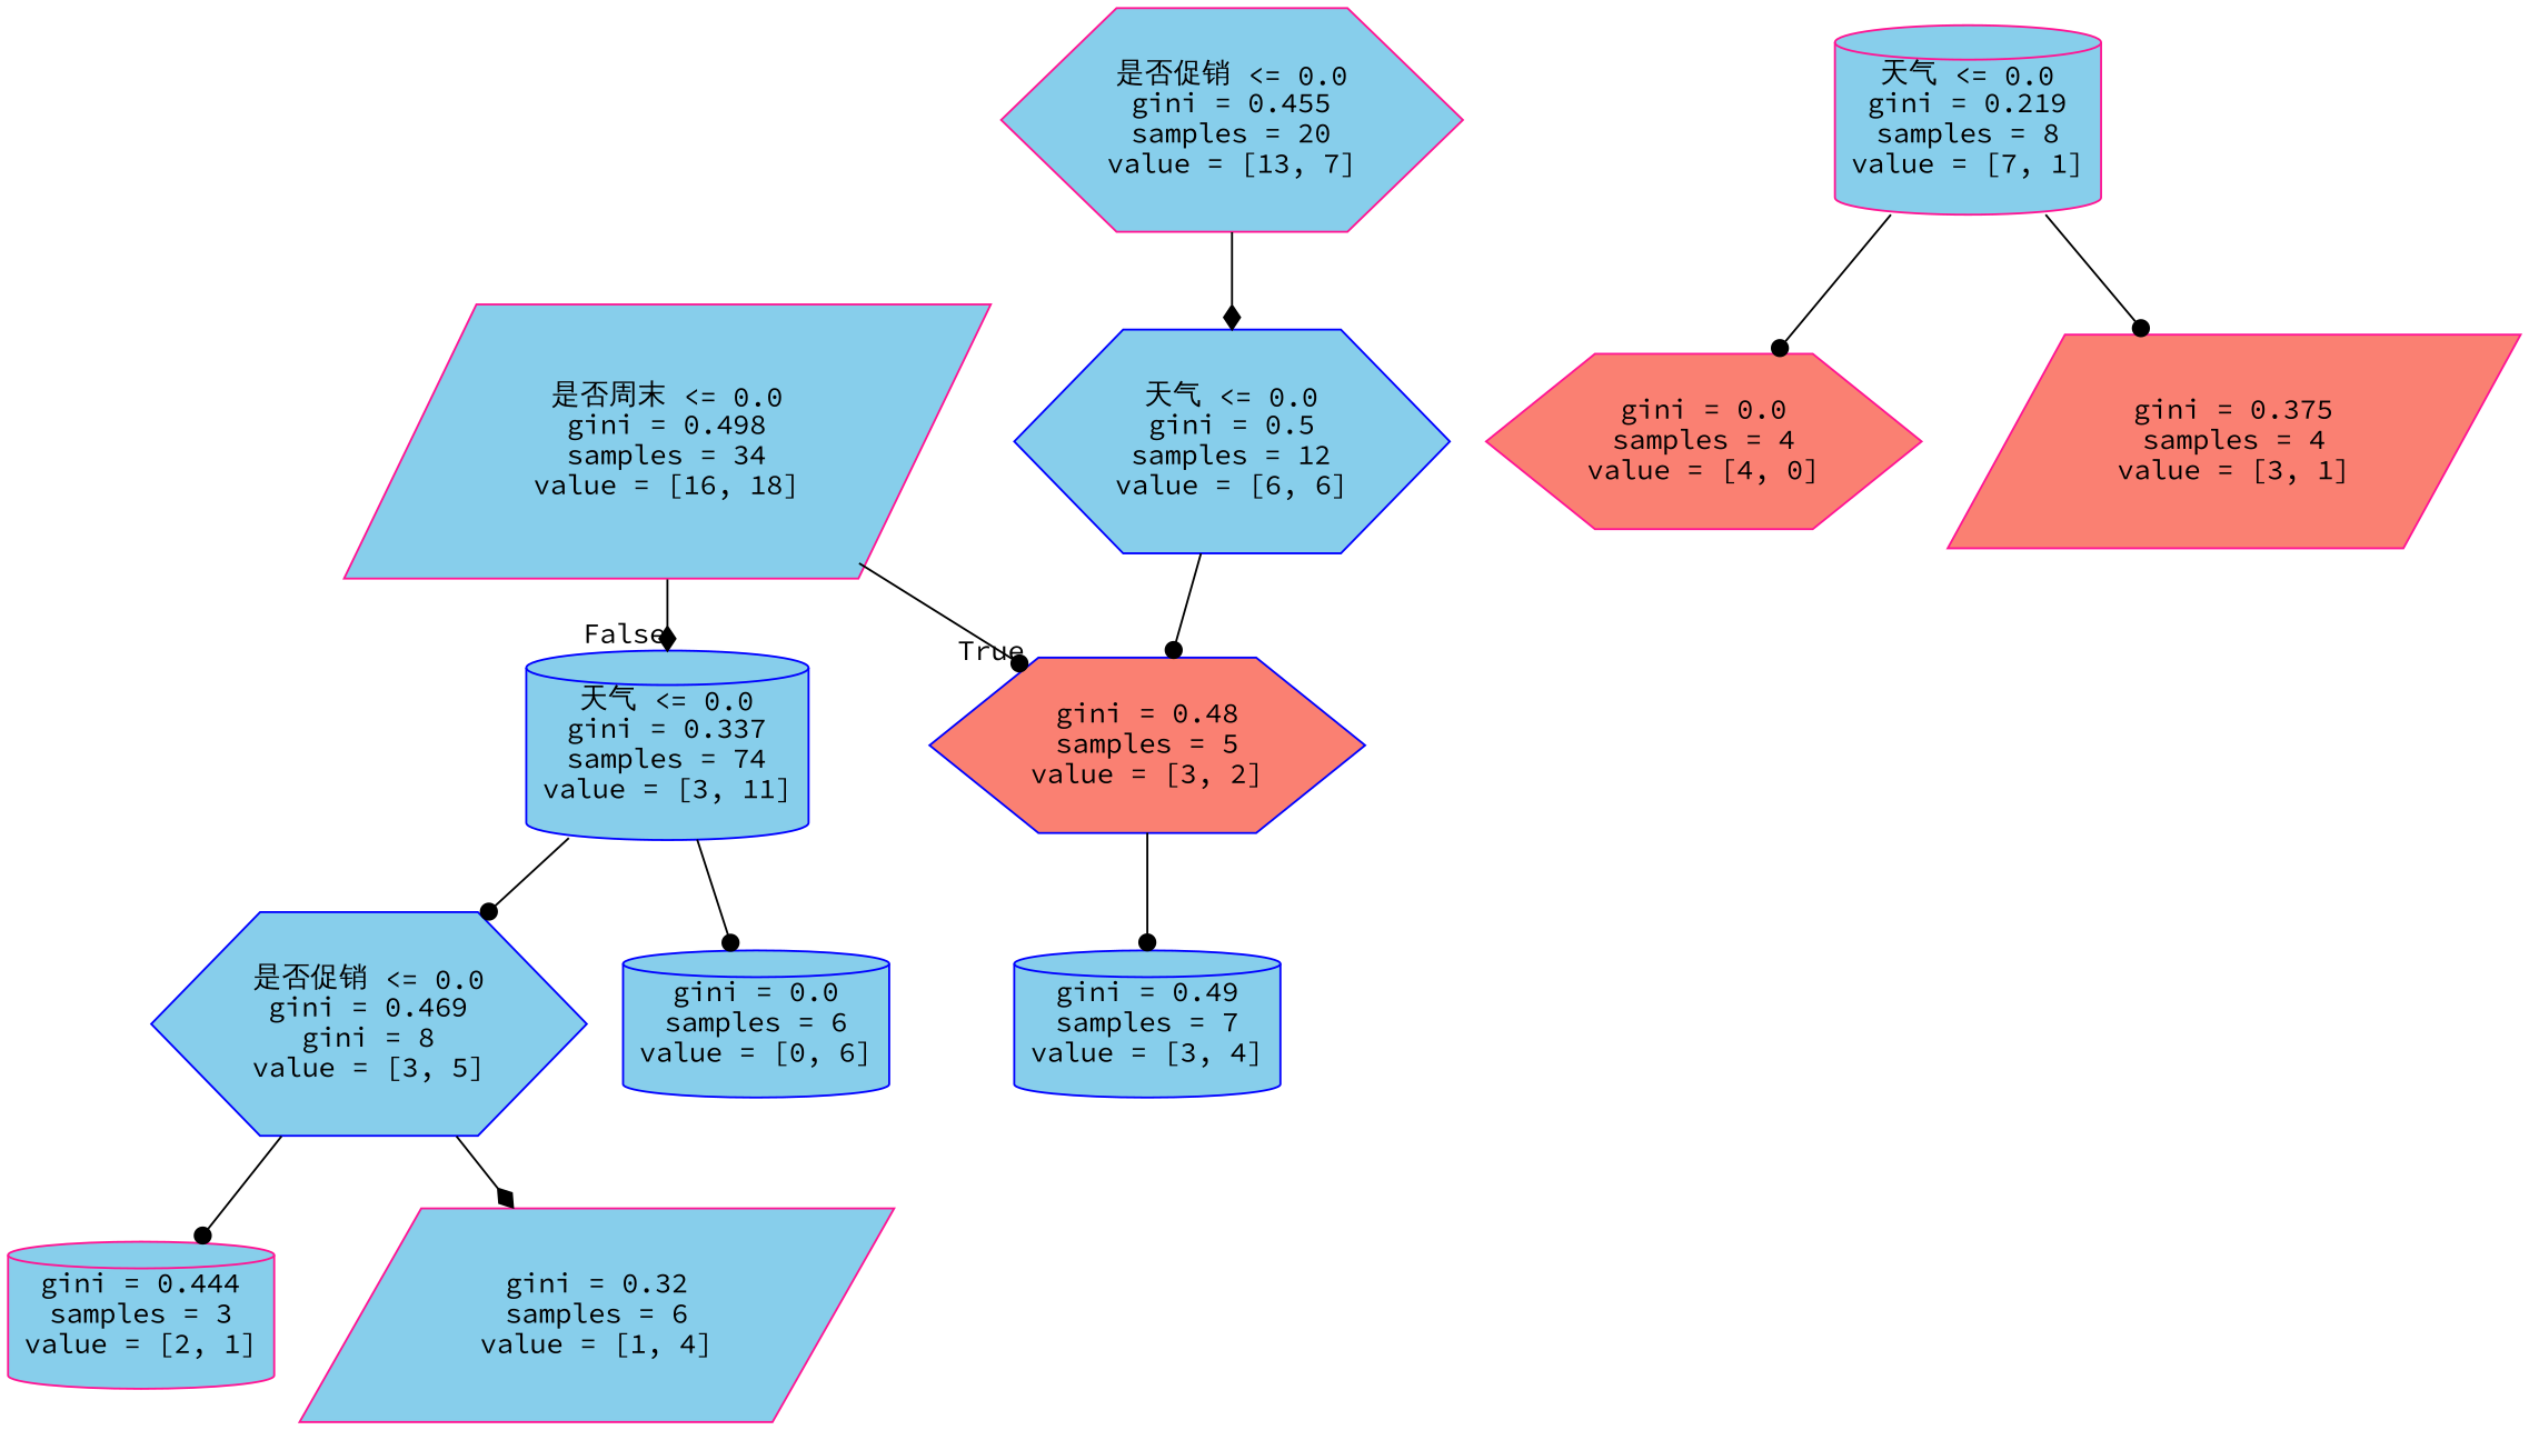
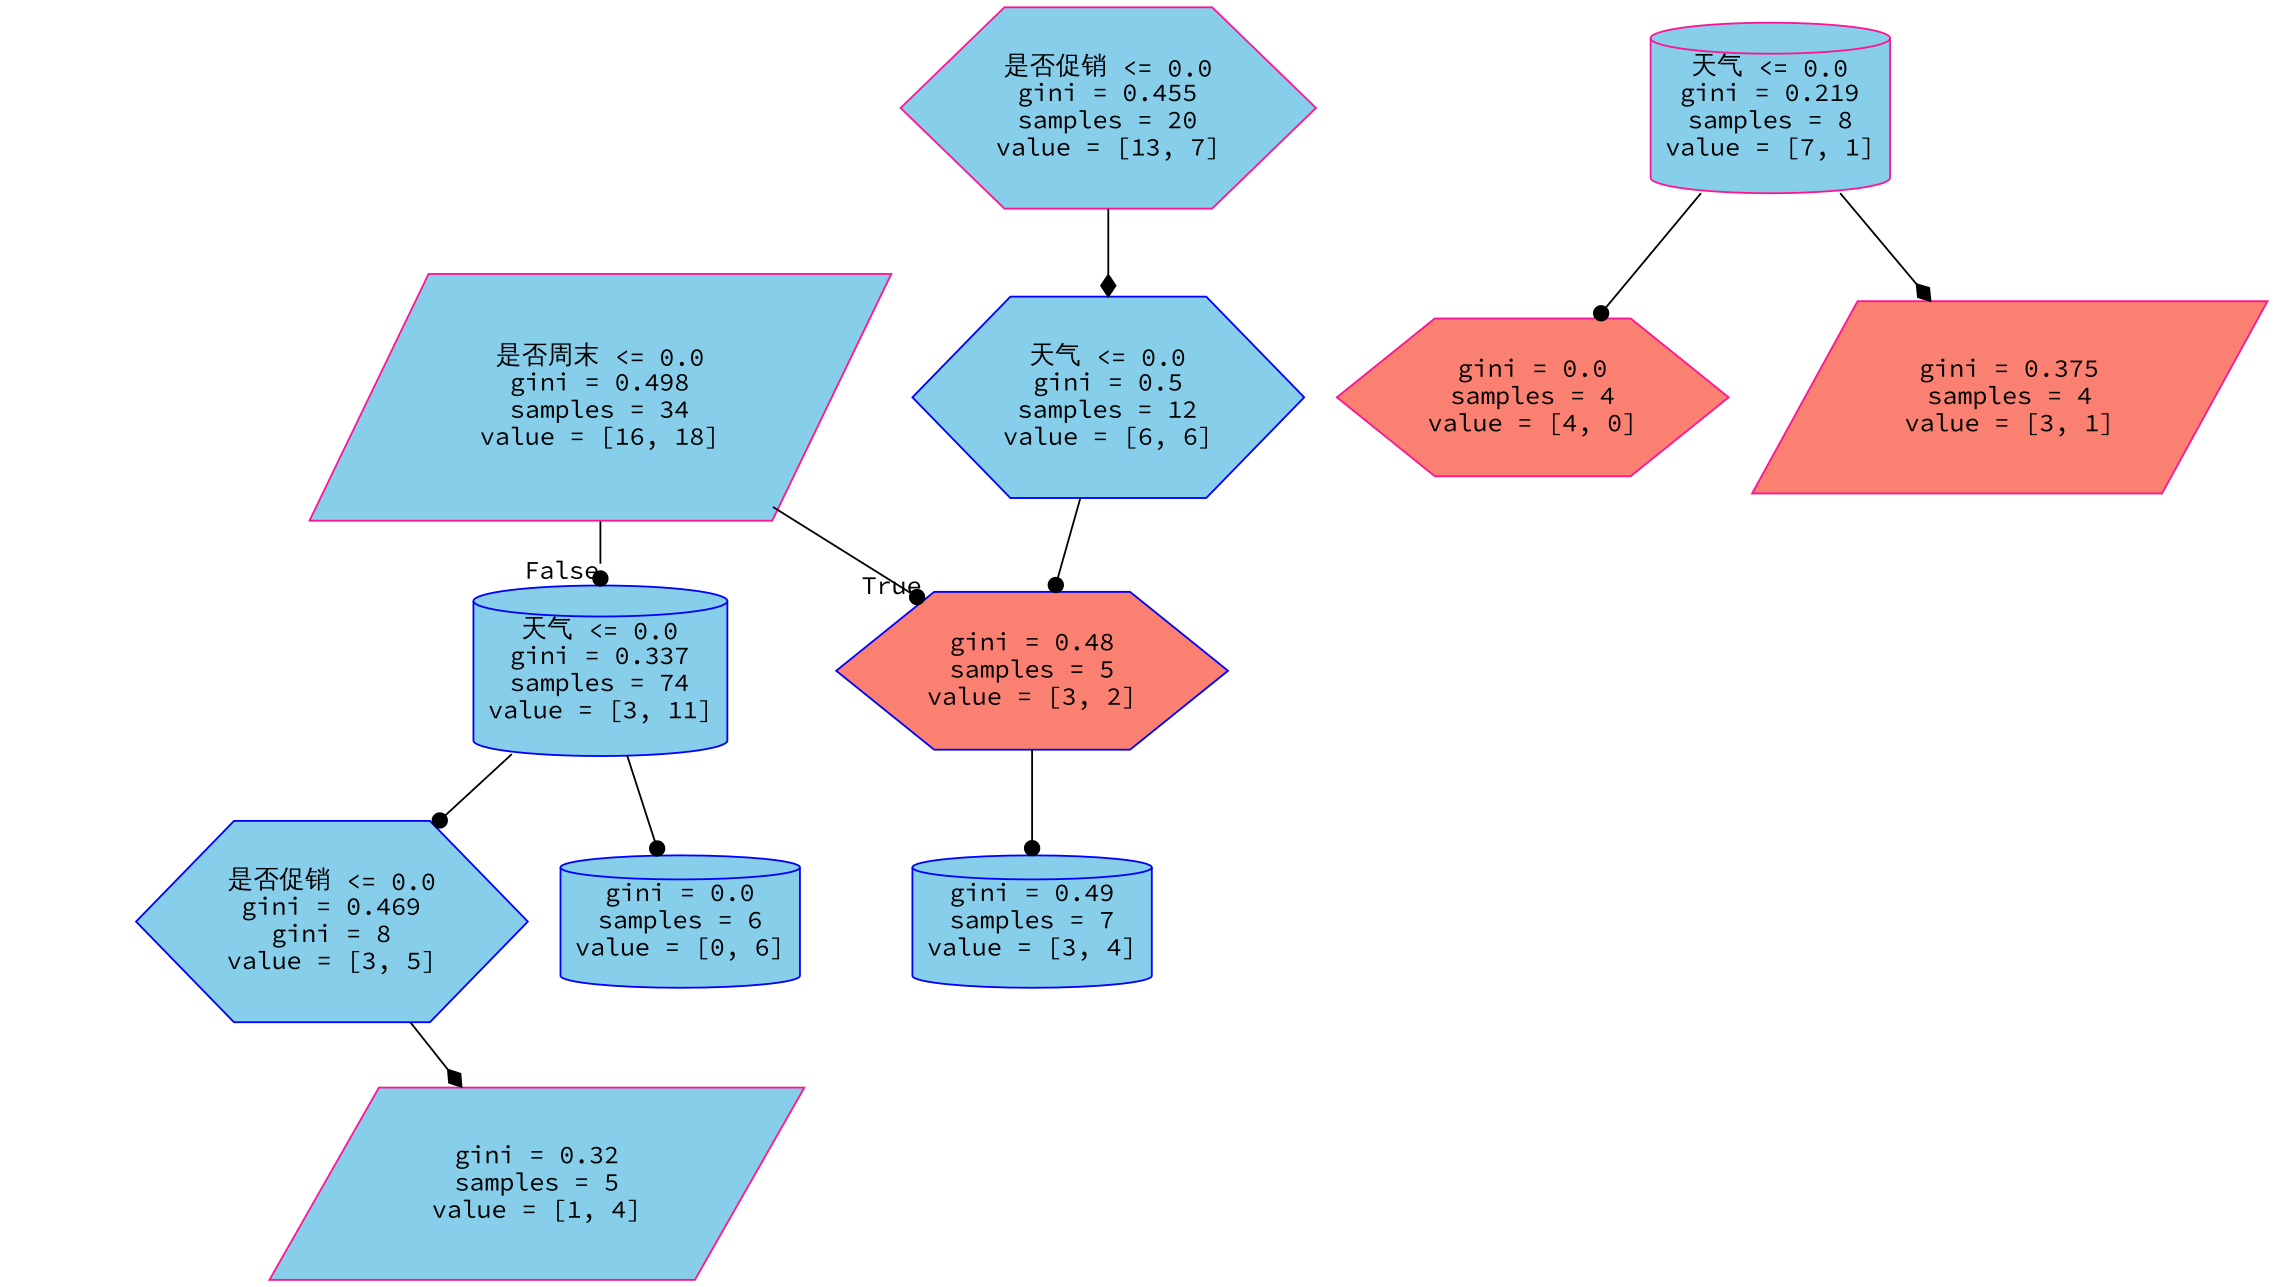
  digraph {
    fontname="Source Code Pro"
    node [color=deeppink fillcolor=skyblue fontname="Source Code Pro" shape=cylinder style=filled]
    edge [arrowhead=dot fontname="Source Code Pro"]
    n1 [label="是否周末 <= 0.0\ngini = 0.498\nsamples = 34\nvalue = [16, 18]" shape=parallelogram]
    n2 [color=blue label="天气 <= 0.0\ngini = 0.337\nsamples = 74\nvalue = [3, 11]"]
    n3 [color=blue fillcolor=salmon label="gini = 0.48\nsamples = 5\nvalue = [3, 2]" shape=hexagon]
    n4 [label="是否促销 <= 0.0\ngini = 0.455\nsamples = 20\nvalue = [13, 7]" shape=hexagon]
    n5 [color=blue label="天气 <= 0.0\ngini = 0.5\nsamples = 12\nvalue = [6, 6]" shape=hexagon]
    n6 [color=blue label="是否促销 <= 0.0\ngini = 0.469\ngini = 8\nvalue = [3, 5]" shape=hexagon]
    n7 [color=blue label="gini = 0.0\nsamples = 6\nvalue = [0, 6]"]
    n8 [label="天气 <= 0.0\ngini = 0.219\nsamples = 8\nvalue = [7, 1]"]
    n9 [fillcolor=salmon label="gini = 0.0\nsamples = 4\nvalue = [4, 0]" shape=hexagon]
    n10 [fillcolor=salmon label="gini = 0.375\nsamples = 4\nvalue = [3, 1]" shape=parallelogram]
    n11 [color=blue label="gini = 0.49\nsamples = 7\nvalue = [3, 4]"]
-   n12 [label="gini = 0.444\nsamples = 3\nvalue = [2, 1]"]
-   n13 [label="gini = 0.32\nsamples = 6\nvalue = [1, 4]" shape=parallelogram]
-   n1 -> n2 [arrowhead=diamond headlabel=False labelangle=-45 labeldistance=2.5]
+   n13 [label="gini = 0.32\nsamples = 5\nvalue = [1, 4]" shape=parallelogram]
+   n1 -> n2 [headlabel=False labelangle=-45 labeldistance=2.5]
    n1 -> n3 [headlabel=True labelangle=45 labeldistance=2.5]
    n2 -> n6
    n2 -> n7
    n3 -> n11
    n4 -> n5 [arrowhead=diamond]
    n5 -> n3
-   n6 -> n12
    n6 -> n13 [arrowhead=diamond]
    n8 -> n9
-   n8 -> n10
+   n8 -> n10 [arrowhead=diamond]
  }
